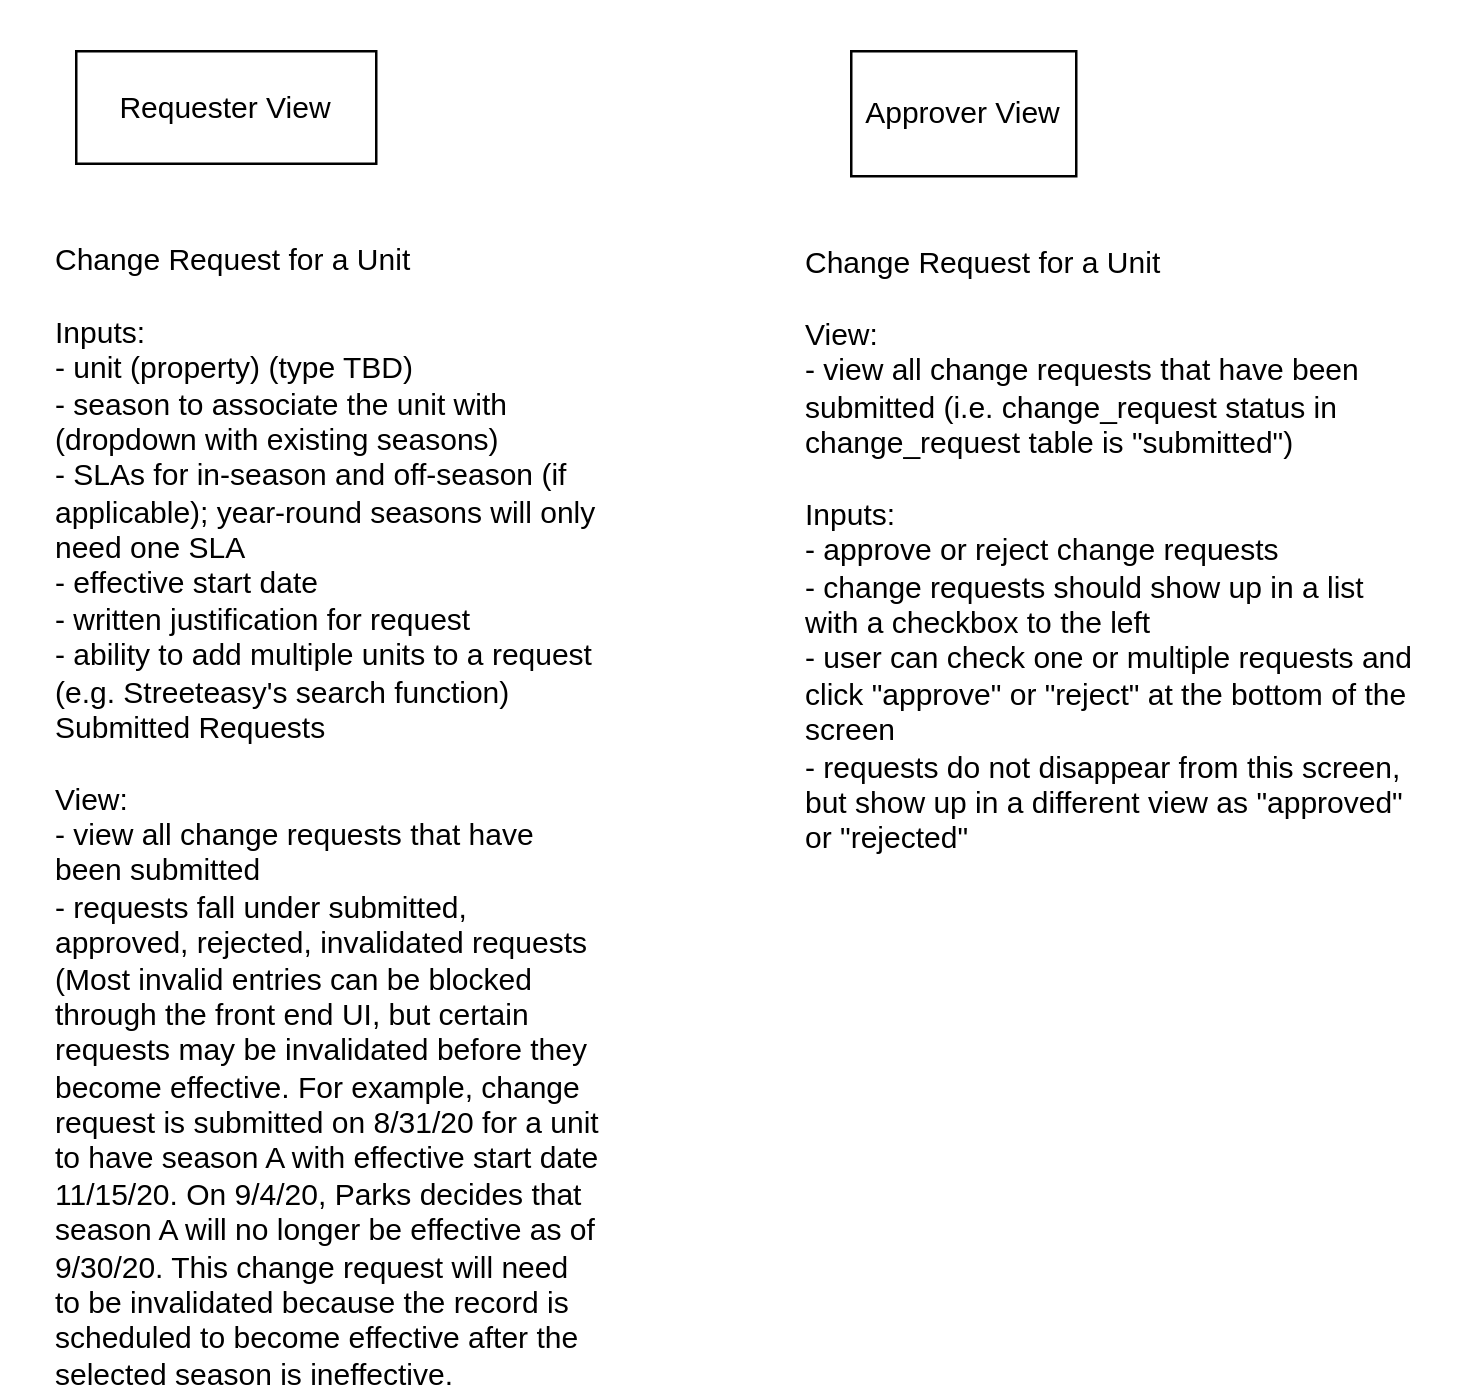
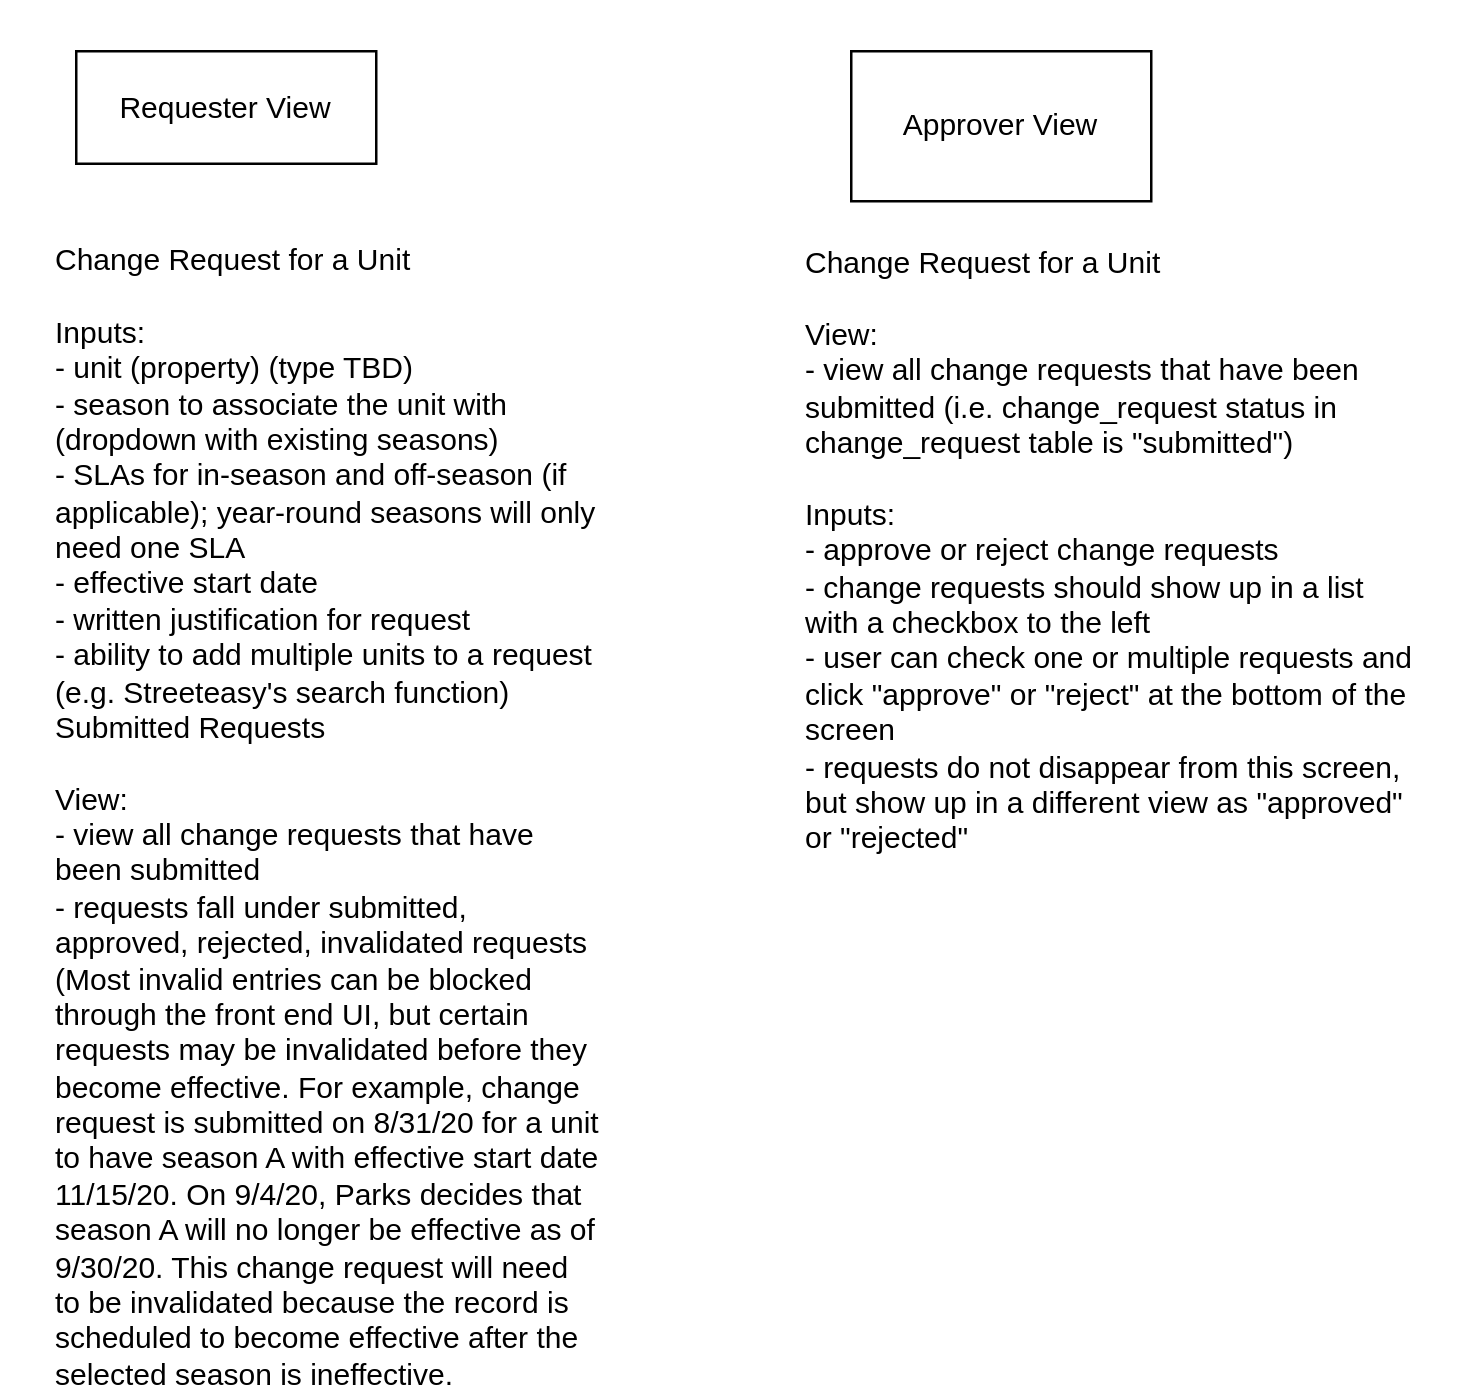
  <mxCell id="0" />
  <mxCell id="1" parent="0" />
  <mxCell id="2" value="Requester View" style="rounded=0;whiteSpace=wrap;html=1;" vertex="1" parent="1"><mxGeometry x="30" y="20" width="120" height="45" as="geometry" /></mxCell>
- <mxCell id="3" value="Approver View" style="rounded=0;whiteSpace=wrap;html=1;" vertex="1" parent="1"><mxGeometry x="340" y="20" width="90" height="50" as="geometry" /></mxCell>
+ <mxCell id="3" value="Approver View" style="rounded=0;whiteSpace=wrap;html=1;" vertex="1" parent="1"><mxGeometry x="340" y="20" width="120" height="60" as="geometry" /></mxCell>
  <mxCell id="4" value="Change Request for a Unit&lt;br&gt;&lt;br&gt;Inputs:&lt;br&gt;- unit (property) (type TBD)&lt;br&gt;- season to associate the unit with (dropdown with existing seasons)&lt;br&gt;- SLAs for in-season and off-season (if applicable); year-round seasons will only need one SLA&lt;br&gt;- effective start date&lt;br&gt;- written justification for request&lt;br&gt;- ability to add multiple units to a request (e.g. Streeteasy's search function)" style="text;html=1;strokeColor=none;fillColor=none;align=left;verticalAlign=middle;whiteSpace=wrap;rounded=0;" vertex="1" parent="1"><mxGeometry x="20" y="110" width="230" height="160" as="geometry" /></mxCell>
  <mxCell id="5" value="Change Request for a Unit&lt;br&gt;&lt;br&gt;View:&lt;br&gt;- view all change requests that have been submitted (i.e. change_request status in change_request table is &quot;submitted&quot;)&lt;br&gt;&lt;br&gt;Inputs:&lt;br&gt;- approve or reject change requests&lt;br&gt;- change requests should show up in a list with a checkbox to the left&lt;br&gt;- user can check one or multiple requests and click &quot;approve&quot; or &quot;reject&quot; at the bottom of the screen&lt;br&gt;- requests do not disappear from this screen, but show up in a different view as &quot;approved&quot; or &quot;rejected&quot;" style="text;html=1;strokeColor=none;fillColor=none;align=left;verticalAlign=middle;whiteSpace=wrap;rounded=0;" vertex="1" parent="1"><mxGeometry x="320" y="100" width="250" height="240" as="geometry" /></mxCell>
  <mxCell id="6" value="Submitted Requests&lt;br&gt;&lt;br&gt;View:&lt;br&gt;- view all change requests that have been submitted&lt;br&gt;- requests fall under submitted, approved, rejected, invalidated requests (Most invalid entries can be blocked through the front end UI, but certain requests may be invalidated before they become effective. For example, change request is submitted on 8/31/20 for a unit to have season A with effective start date 11/15/20. On 9/4/20, Parks decides that season A will no longer be effective as of 9/30/20. This change request will need to be invalidated because the record is scheduled to become effective after the selected season is ineffective.&amp;nbsp;&lt;br&gt;" style="text;html=1;strokeColor=none;fillColor=none;align=left;verticalAlign=middle;whiteSpace=wrap;rounded=0;" vertex="1" parent="1"><mxGeometry x="20" y="310" width="220" height="220" as="geometry" /></mxCell>
